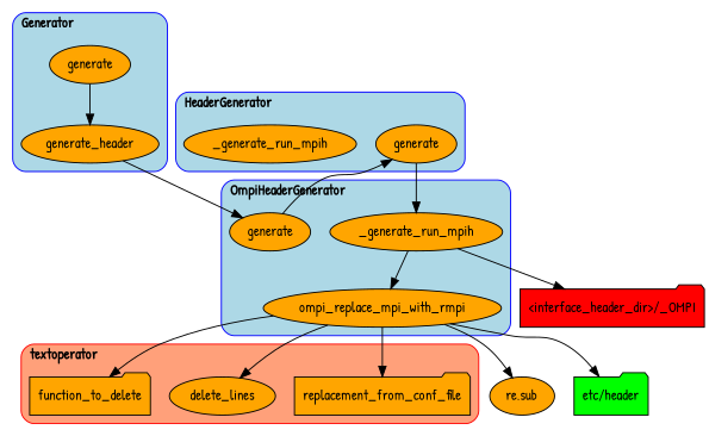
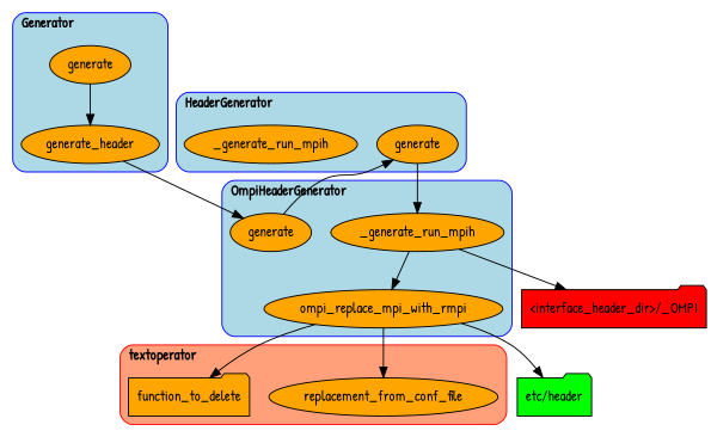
  digraph {
    fontname="Patrick Hand"
    rankdir=TB
    node [fillcolor=orange fontname="Patrick Hand" shape=ellipse style=filled]
    edge [fontname="Patrick Hand"]
    n1 [label=generate]
    n2 [label=generate_header]
    n3 [label=generate]
    n4 [label=_generate_run_mpih]
    n5 [label=ompi_replace_mpi_with_rmpi]
    n6 [label=generate]
    n7 [label=_generate_run_mpih]
-   n8 [label=replacement_from_conf_file shape=folder]
-   n9 [label=delete_lines]
+   n8 [label=replacement_from_conf_file]
    n10 [label=function_to_delete shape=folder]
    n11 [fillcolor=red label="<interface_header_dir>/_OMPI" shape=folder]
-   n12 [label="re.sub"]
    n13 [fillcolor=green label="etc/header" shape=folder]
    subgraph cluster_1 {
      bgcolor=lightblue
      color=blue
      label=<<B>Generator</B>>
      labeljust=l
      style=rounded
      n1
      n2
    }
    subgraph cluster_2 {
      bgcolor=lightblue
      color=blue
      label=<<B>OmpiHeaderGenerator</B>>
      labeljust=l
      style=rounded
      n3
      n4
      n5
    }
    subgraph cluster_3 {
      bgcolor=lightblue
      color=blue
      label=<<B>HeaderGenerator</B>>
      labeljust=l
      style=rounded
      n6
      n7
    }
    subgraph cluster_4 {
      bgcolor=lightsalmon
      color=red
      label=<<B>textoperator</B>>
      labeljust=l
      style=rounded
      n8
-     n9
      n10
    }
    n1 -> n2
    n2 -> n3
    n3 -> n6
    n4 -> n5
    n4 -> n11
    n5 -> n8
-   n5 -> n9
    n5 -> n10
-   n5 -> n12
    n5 -> n13
    n6 -> n4
  }
